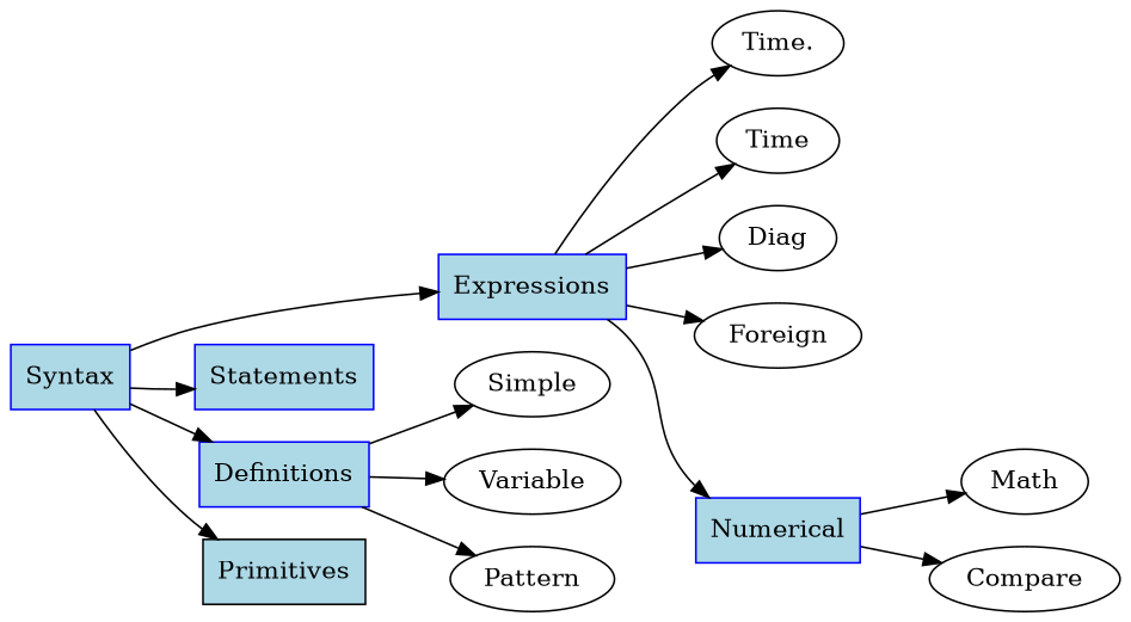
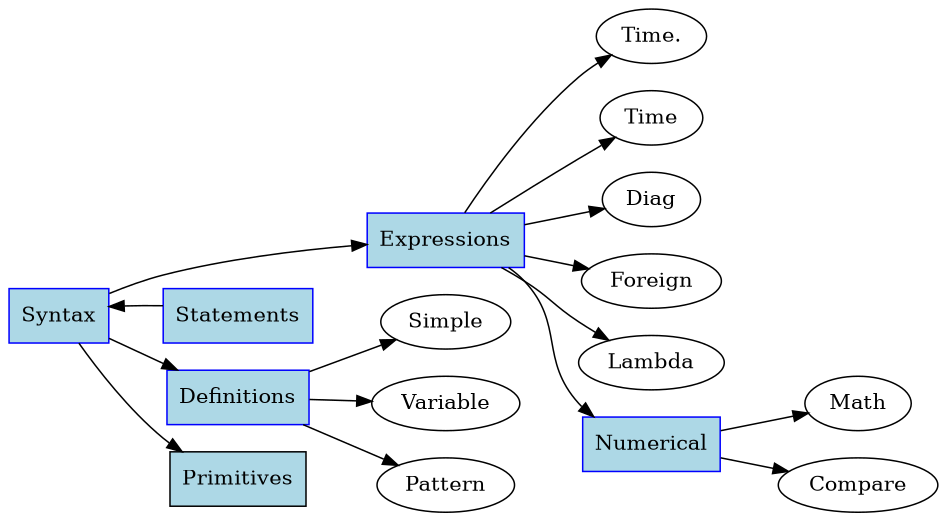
  strict digraph {
    rankdir=LR
    root=syntax
    n1 [label=Simple]
    n2 [color=blue fillcolor=lightblue label=Expressions shape=box style=filled]
    n3 [label="Time."]
    n4 [label=Time]
    n5 [label=Diag]
    n6 [label=Foreign]
+   n7 [label=Lambda]
    n8 [color=blue fillcolor=lightblue label=Numerical shape=box style=filled]
    n9 [label=Variable]
    n10 [label=Pattern]
    n11 [label=Math]
    n12 [label=Compare]
    n13 [color=blue fillcolor=lightblue label=Syntax shape=box style=filled]
    n14 [color=blue fillcolor=lightblue label=Statements shape=box style=filled]
    n15 [color=blue fillcolor=lightblue label=Definitions shape=box style=filled]
    n16 [color=black fillcolor=lightblue label=Primitives shape=box style=filled]
    subgraph sub_1 {
      rank=same
      n1
      n2
    }
    n2 -> n3
    n2 -> n4
    n2 -> n5
    n2 -> n6
+   n2 -> n7
    n2 -> n8
    n8 -> n11
    n8 -> n12
    n13 -> n2
-   n13 -> n14
+   n14 -> n13
    n13 -> n15
    n13 -> n16
    n15 -> n1
    n15 -> n9
    n15 -> n10
  }
